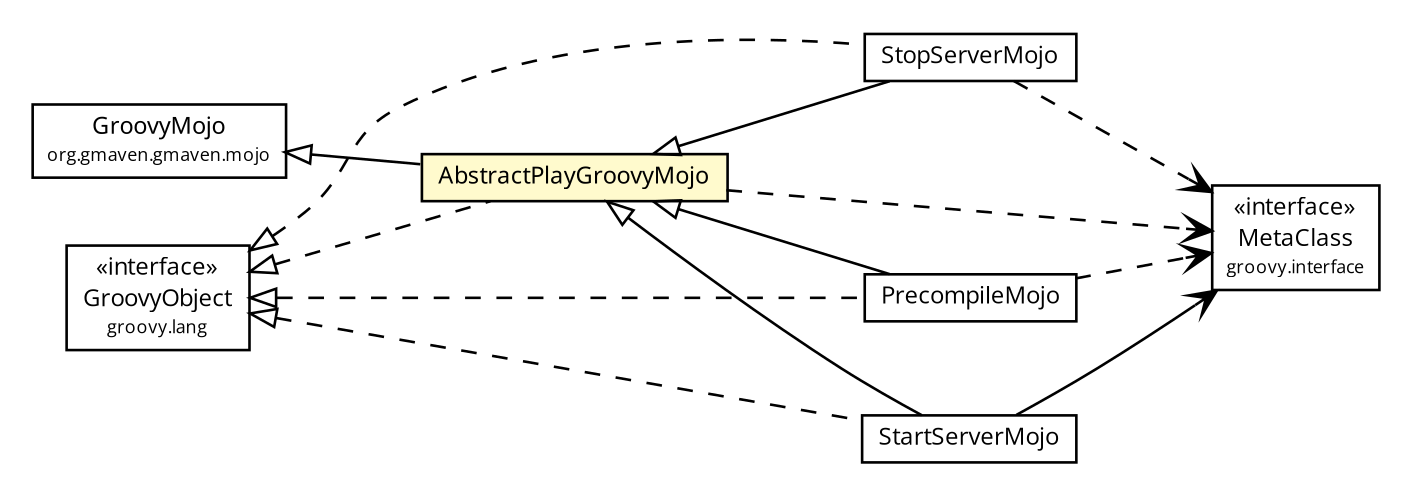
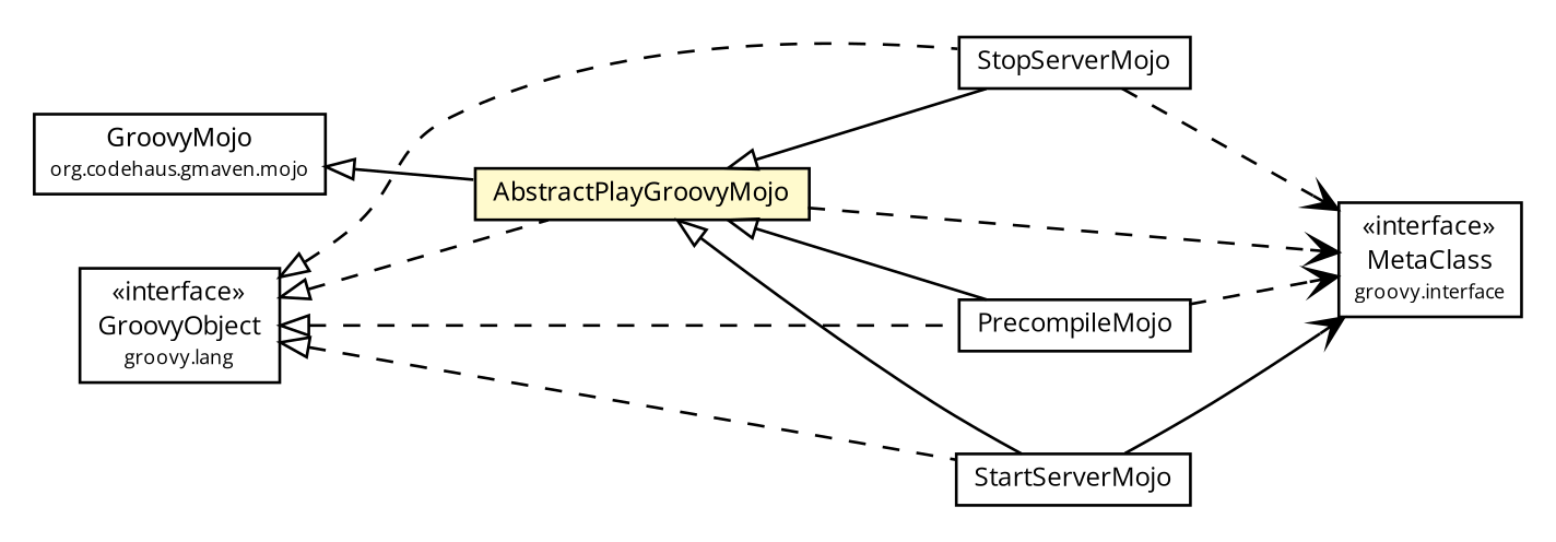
  digraph {
    fontname="Open Sans"
    rankdir=LR
    node [fontcolor=black fontname="Open Sans" fontsize=9.0 shape=plaintext]
    edge [fontname="Open Sans" fontsize=10 headport=p labelfontname=arial labelfontsize=10 style=dashed tailport=p arrowtail=empty dir=back]
    n1 [label=<<table border="0" cellborder="1" cellspacing="0" cellpadding="2" port="p" href="./StopServerMojo.html"> 		<tr><td><table border="0" cellspacing="0" cellpadding="1"> 			<tr><td> StopServerMojo </td></tr> 		</table></td></tr> 		</table>>]
    n2 [label=<<table border="0" cellborder="1" cellspacing="0" cellpadding="2" port="p" href="http://java.sun.com/j2se/1.4.2/docs/api/groovy/lang/MetaClass.html"> 		<tr><td><table border="0" cellspacing="0" cellpadding="1"> 			<tr><td> &laquo;interface&raquo; </td></tr> 			<tr><td> MetaClass </td></tr> 			<tr><td><font point-size="7.0"> groovy.interface </font></td></tr> 		</table></td></tr> 		</table>>]
    n3 [label=<<table border="0" cellborder="1" cellspacing="0" cellpadding="2" port="p" href="./StartServerMojo.html"> 		<tr><td><table border="0" cellspacing="0" cellpadding="1"> 			<tr><td> StartServerMojo </td></tr> 		</table></td></tr> 		</table>>]
    n4 [label=<<table border="0" cellborder="1" cellspacing="0" cellpadding="2" port="p" href="./PrecompileMojo.html"> 		<tr><td><table border="0" cellspacing="0" cellpadding="1"> 			<tr><td> PrecompileMojo </td></tr> 		</table></td></tr> 		</table>>]
    n5 [label=<<table border="0" cellborder="1" cellspacing="0" cellpadding="2" port="p" bgcolor="lemonChiffon" href="./AbstractPlayGroovyMojo.html"> 		<tr><td><table border="0" cellspacing="0" cellpadding="1"> 			<tr><td><font face="ariali"> AbstractPlayGroovyMojo </font></td></tr> 		</table></td></tr> 		</table>>]
    n6 [label=<<table border="0" cellborder="1" cellspacing="0" cellpadding="2" port="p" href="http://java.sun.com/j2se/1.4.2/docs/api/groovy/lang/GroovyObject.html"> 		<tr><td><table border="0" cellspacing="0" cellpadding="1"> 			<tr><td> &laquo;interface&raquo; </td></tr> 			<tr><td> GroovyObject </td></tr> 			<tr><td><font point-size="7.0"> groovy.lang </font></td></tr> 		</table></td></tr> 		</table>>]
-   n7 [label=<<table border="0" cellborder="1" cellspacing="0" cellpadding="2" port="p" href="http://java.sun.com/j2se/1.4.2/docs/api/org/codehaus/gmaven/mojo/GroovyMojo.html"> 		<tr><td><table border="0" cellspacing="0" cellpadding="1"> 			<tr><td><font face="ariali"> GroovyMojo </font></td></tr> 			<tr><td><font point-size="7.0"> org.gmaven.gmaven.mojo </font></td></tr> 		</table></td></tr> 		</table>>]
+   n7 [label=<<table border="0" cellborder="1" cellspacing="0" cellpadding="2" port="p" href="http://java.sun.com/j2se/1.4.2/docs/api/org/codehaus/gmaven/mojo/GroovyMojo.html"> 		<tr><td><table border="0" cellspacing="0" cellpadding="1"> 			<tr><td><font face="ariali"> GroovyMojo </font></td></tr> 			<tr><td><font point-size="7.0"> org.codehaus.gmaven.mojo </font></td></tr> 		</table></td></tr> 		</table>>]
    n1 -> n2 [arrowhead=open color=black fontcolor=black fontsize=10.0 arrowtail="" dir=""]
    n3 -> n2 [arrowhead=open color=black fontcolor=black fontsize=10.0 style=solid arrowtail="" dir=""]
    n4 -> n2 [arrowhead=open color=black fontcolor=black fontsize=10.0 arrowtail="" dir=""]
    n5 -> n1 [style=""]
    n5 -> n2 [arrowhead=open color=black fontcolor=black fontsize=10.0 arrowtail="" dir=""]
    n5 -> n3 [style=""]
    n5 -> n4 [style=""]
    n6 -> n1
    n6 -> n3
    n6 -> n4
    n6 -> n5
    n7 -> n5 [style=""]
  }
